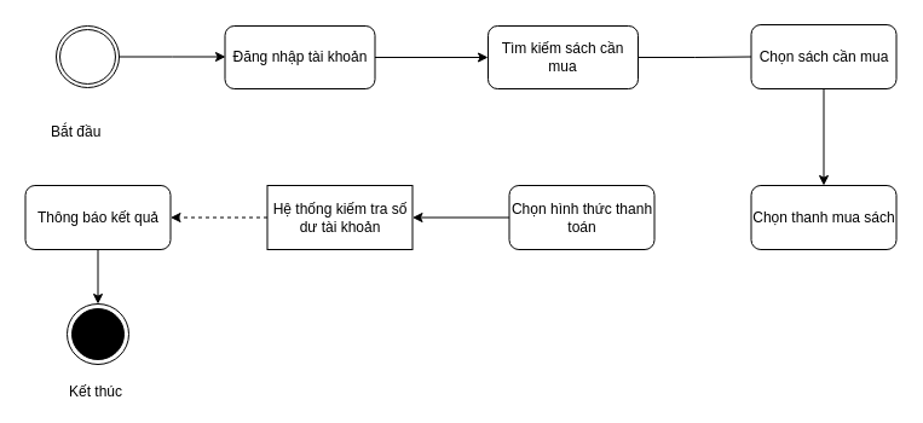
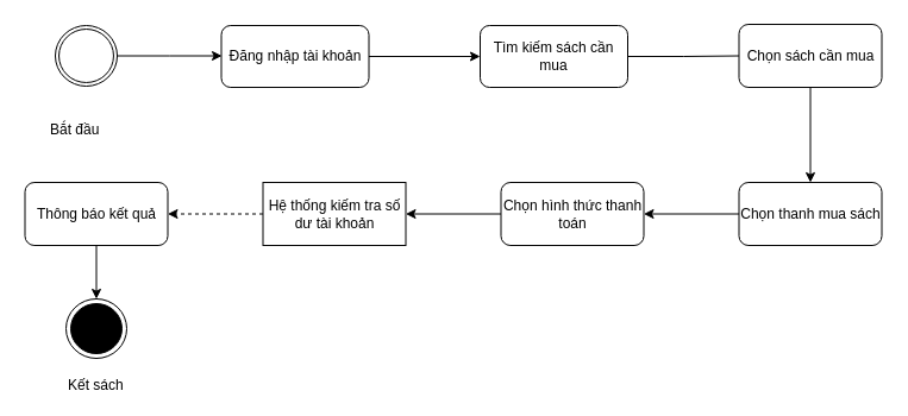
  <mxCell id="0" />
  <mxCell id="1" parent="0" />
  <mxCell id="2" style="edgeStyle=orthogonalEdgeStyle;rounded=0;orthogonalLoop=1;jettySize=auto;html=1;" edge="1" parent="1" source="3"><mxGeometry relative="1" as="geometry"><mxPoint x="186" y="46.5" as="targetPoint" /></mxGeometry></mxCell>
  <mxCell id="3" value="" style="shape=mxgraph.bpmn.shape;html=1;verticalLabelPosition=bottom;labelBackgroundColor=#ffffff;verticalAlign=top;align=center;perimeter=ellipsePerimeter;outlineConnect=0;outline=throwing;symbol=general;" vertex="1" parent="1"><mxGeometry x="46" y="21" width="52" height="51" as="geometry" /></mxCell>
  <mxCell id="4" style="edgeStyle=orthogonalEdgeStyle;rounded=0;orthogonalLoop=1;jettySize=auto;html=1;" edge="1" parent="1" source="5" target="7"><mxGeometry relative="1" as="geometry" /></mxCell>
  <mxCell id="5" value="Đăng nhập tài khoản" style="rounded=1;whiteSpace=wrap;html=1;" vertex="1" parent="1"><mxGeometry x="185.5" y="21" width="124" height="52" as="geometry" /></mxCell>
  <mxCell id="6" style="edgeStyle=orthogonalEdgeStyle;rounded=0;orthogonalLoop=1;jettySize=auto;html=1;entryX=0;entryY=0.5;entryDx=0;entryDy=0;endArrow=none;" edge="1" parent="1" source="7" target="9"><mxGeometry relative="1" as="geometry" /></mxCell>
  <mxCell id="7" value="Tìm kiếm sách cần mua" style="rounded=1;whiteSpace=wrap;html=1;" vertex="1" parent="1"><mxGeometry x="403" y="21" width="124" height="52" as="geometry" /></mxCell>
  <mxCell id="8" value="" style="edgeStyle=orthogonalEdgeStyle;rounded=0;orthogonalLoop=1;jettySize=auto;html=1;" edge="1" parent="1" source="9" target="11"><mxGeometry relative="1" as="geometry" /></mxCell>
  <mxCell id="9" value="Chọn sách cần mua" style="rounded=1;whiteSpace=wrap;html=1;" vertex="1" parent="1"><mxGeometry x="620.5" y="20" width="120" height="53" as="geometry" /></mxCell>
+ <mxCell id="10" value="" style="edgeStyle=orthogonalEdgeStyle;rounded=0;orthogonalLoop=1;jettySize=auto;html=1;" edge="1" parent="1" source="11" target="13"><mxGeometry relative="1" as="geometry" /></mxCell>
  <mxCell id="11" value="Chọn thanh mua sách" style="rounded=1;whiteSpace=wrap;html=1;" vertex="1" parent="1"><mxGeometry x="620.5" y="153" width="120" height="53" as="geometry" /></mxCell>
  <mxCell id="12" value="" style="edgeStyle=orthogonalEdgeStyle;rounded=0;orthogonalLoop=1;jettySize=auto;html=1;" edge="1" parent="1" source="13" target="15"><mxGeometry relative="1" as="geometry" /></mxCell>
  <mxCell id="13" value="Chọn hình thức thanh toán" style="rounded=1;whiteSpace=wrap;html=1;" vertex="1" parent="1"><mxGeometry x="420.5" y="153" width="120" height="53" as="geometry" /></mxCell>
  <mxCell id="14" value="" style="edgeStyle=orthogonalEdgeStyle;rounded=0;orthogonalLoop=1;jettySize=auto;html=1;dashed=1;" edge="1" parent="1" source="15" target="17"><mxGeometry relative="1" as="geometry" /></mxCell>
  <mxCell id="15" value="Hệ thống kiếm tra số dư tài khoản" style="whiteSpace=wrap;html=1;rounded=0;" vertex="1" parent="1"><mxGeometry x="220.5" y="153" width="120" height="53" as="geometry" /></mxCell>
  <mxCell id="16" style="edgeStyle=orthogonalEdgeStyle;rounded=0;orthogonalLoop=1;jettySize=auto;html=1;entryX=0.5;entryY=0;entryDx=0;entryDy=0;" edge="1" parent="1" source="17" target="18"><mxGeometry relative="1" as="geometry" /></mxCell>
  <mxCell id="17" value="Thông báo kết quả" style="rounded=1;whiteSpace=wrap;html=1;" vertex="1" parent="1"><mxGeometry x="20.5" y="153" width="120" height="53" as="geometry" /></mxCell>
  <mxCell id="18" value="" style="ellipse;shape=endState;fillColor=#000000;strokeColor=#000000;html=1;" vertex="1" parent="1"><mxGeometry x="55" y="251" width="51" height="50" as="geometry" /></mxCell>
  <mxCell id="19" value="Bắt đầu&lt;br&gt;&lt;br&gt;" style="text;html=1;resizable=0;points=[];autosize=1;align=left;verticalAlign=top;spacingTop=-4;" vertex="1" parent="1"><mxGeometry x="40" y="99" width="51" height="28" as="geometry" /></mxCell>
- <mxCell id="20" value="Kết thúc" style="text;html=1;resizable=0;points=[];autosize=1;align=left;verticalAlign=top;spacingTop=-4;" vertex="1" parent="1"><mxGeometry x="55" y="314" width="54" height="14" as="geometry" /></mxCell>
+ <mxCell id="20" value="Kết sách" style="text;html=1;resizable=0;points=[];autosize=1;align=left;verticalAlign=top;spacingTop=-4;" vertex="1" parent="1"><mxGeometry x="55" y="314" width="54" height="14" as="geometry" /></mxCell>
